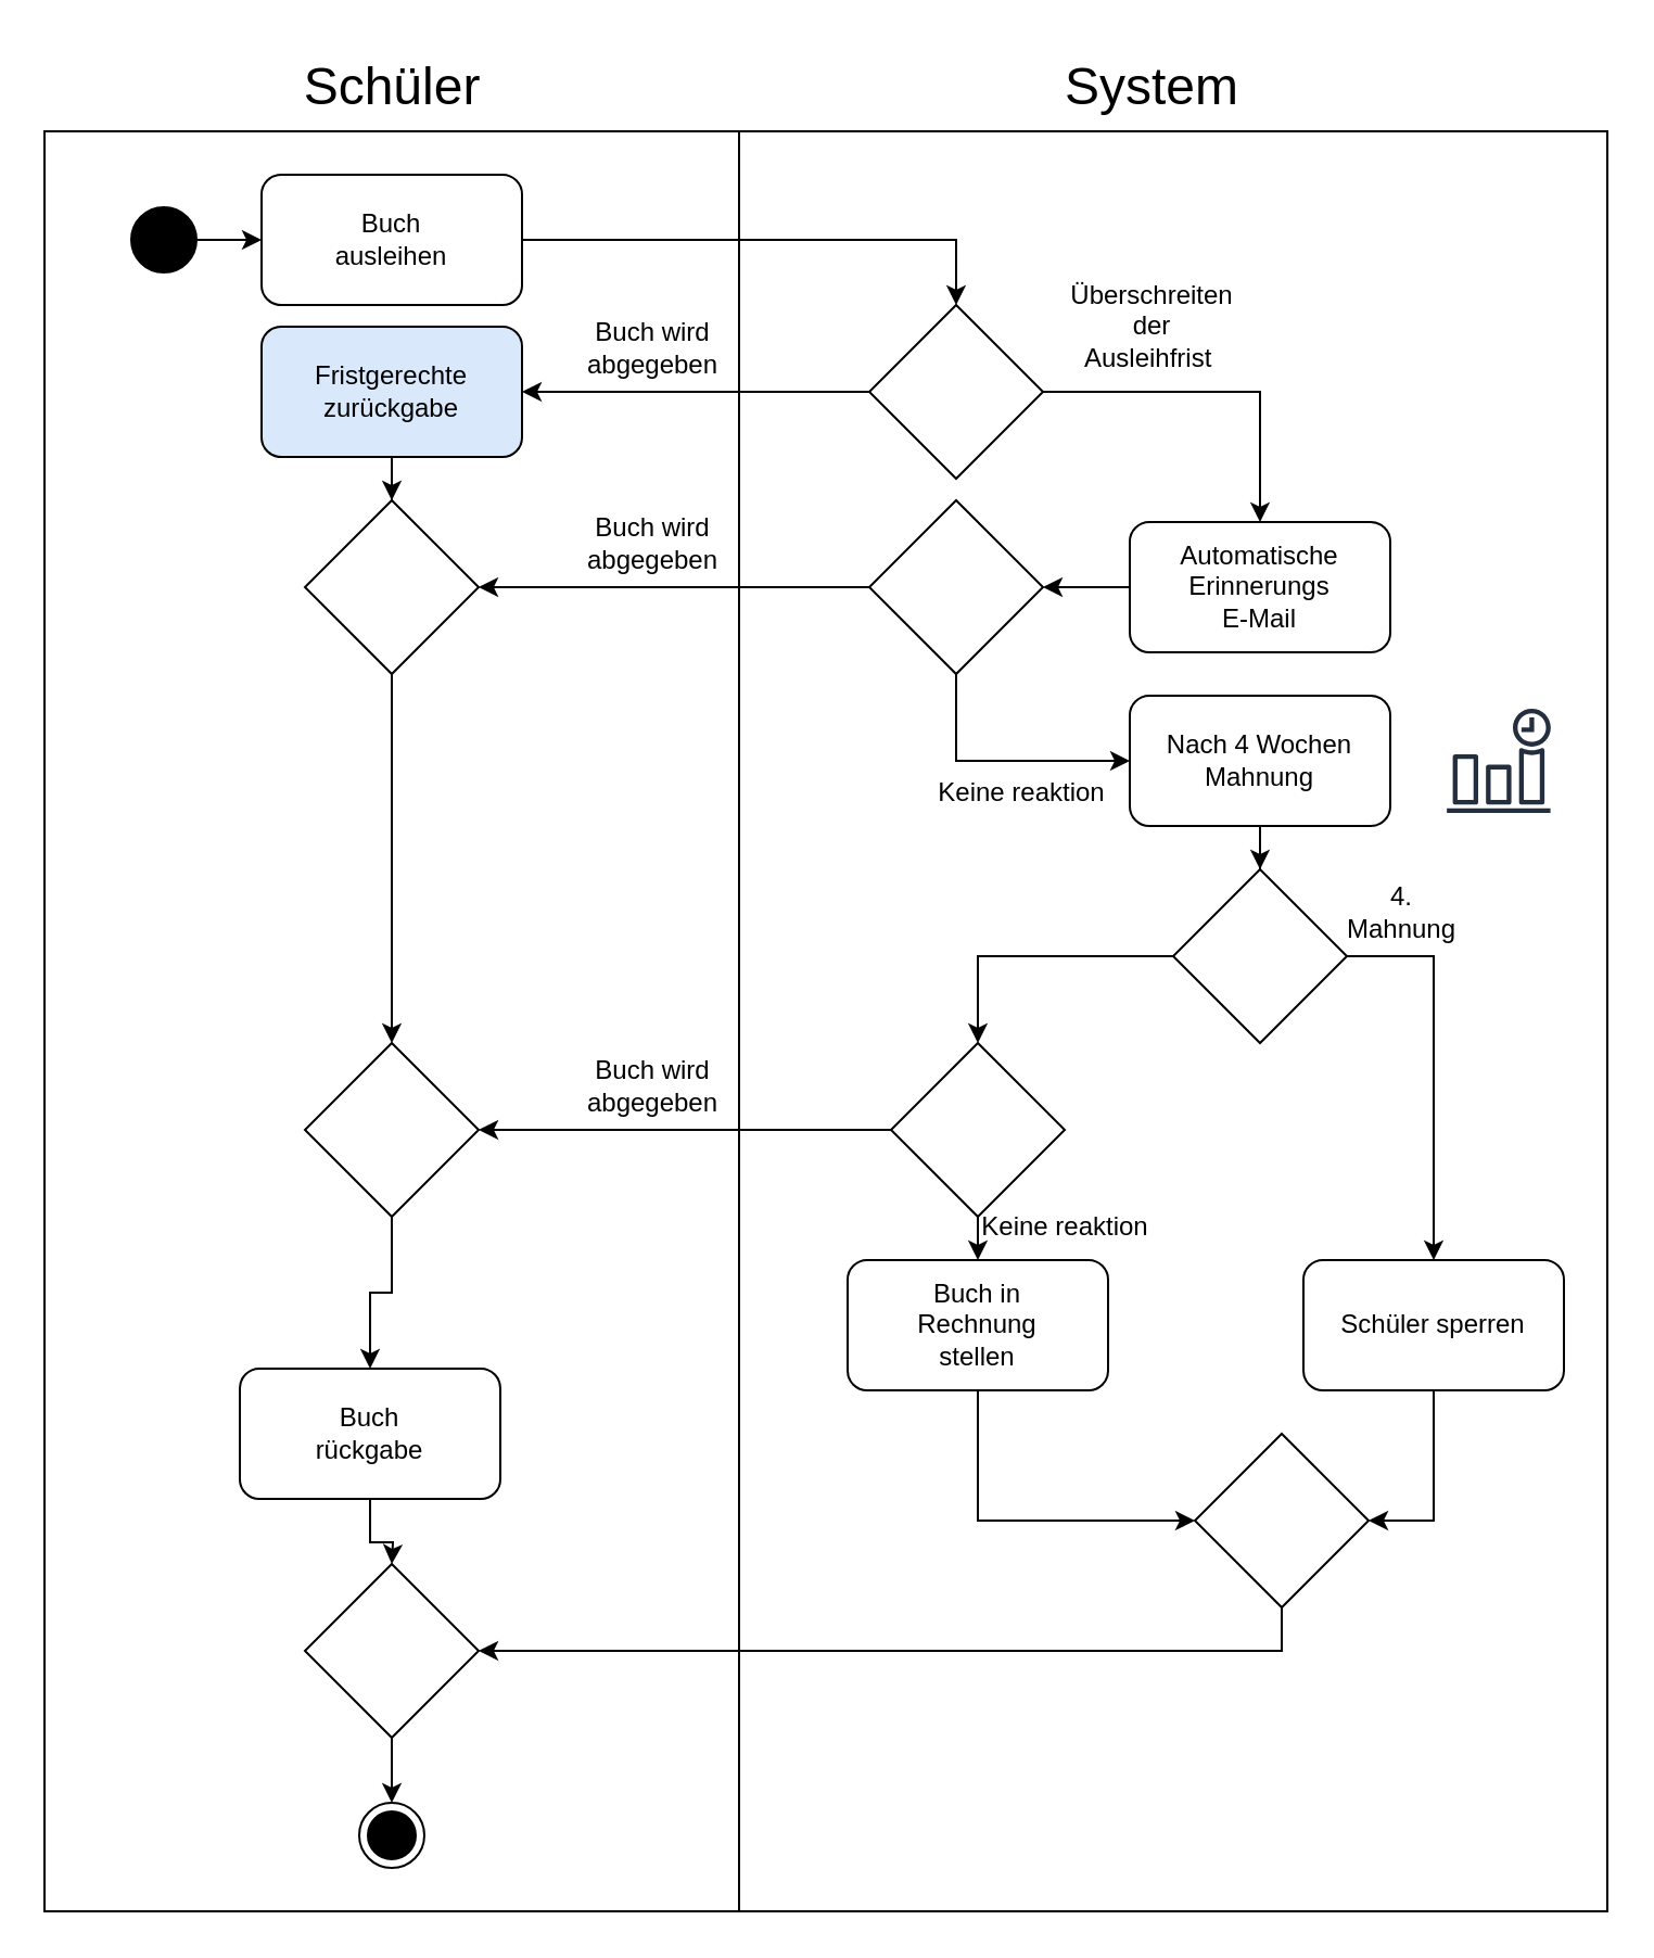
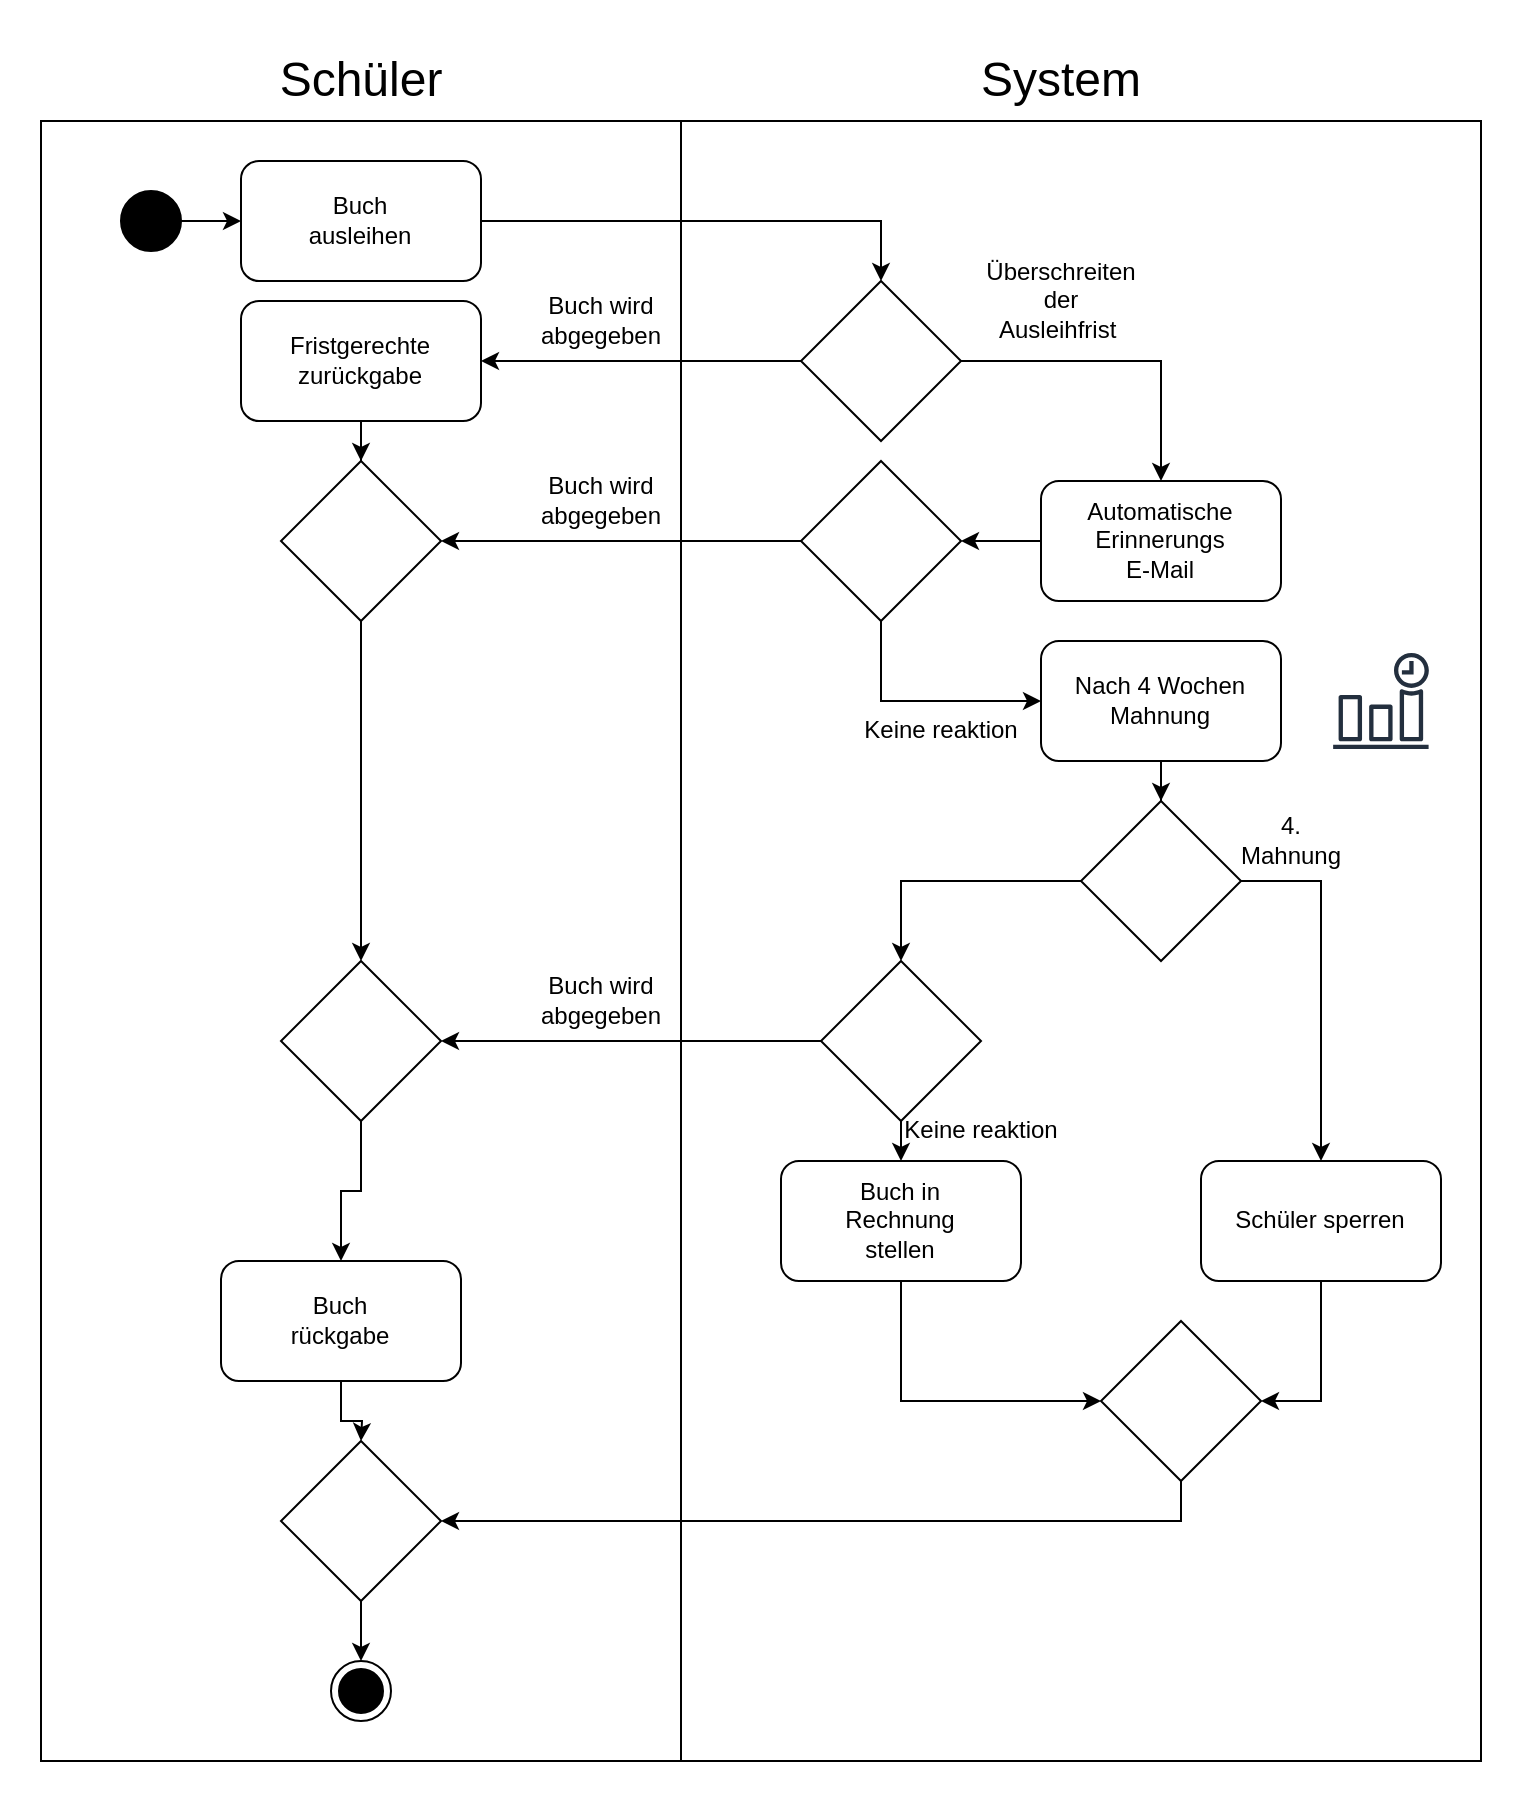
  <mxCell id="0" />
  <mxCell id="1" parent="0" />
  <mxCell id="2" value="" style="rounded=0;whiteSpace=wrap;html=1;connectable=0;" vertex="1" parent="1"><mxGeometry x="20" y="60" width="320" height="820" as="geometry" /></mxCell>
  <mxCell id="3" value="" style="rounded=0;whiteSpace=wrap;html=1;connectable=0;" vertex="1" parent="1"><mxGeometry x="340" y="60" width="400" height="820" as="geometry" /></mxCell>
  <mxCell id="4" value="&lt;font style=&quot;font-size: 24px;&quot;&gt;Schüler&lt;/font&gt;" style="text;html=1;align=center;verticalAlign=middle;resizable=0;points=[];autosize=1;strokeColor=none;fillColor=none;" vertex="1" parent="1"><mxGeometry x="130" y="20" width="100" height="40" as="geometry" /></mxCell>
  <mxCell id="5" value="&lt;font style=&quot;font-size: 24px;&quot;&gt;System&lt;/font&gt;" style="text;html=1;align=center;verticalAlign=middle;resizable=0;points=[];autosize=1;strokeColor=none;fillColor=none;" vertex="1" parent="1"><mxGeometry x="480" y="20" width="100" height="40" as="geometry" /></mxCell>
  <mxCell id="6" value="" style="edgeStyle=orthogonalEdgeStyle;rounded=0;orthogonalLoop=1;jettySize=auto;html=1;" edge="1" parent="1" source="7" target="9"><mxGeometry relative="1" as="geometry" /></mxCell>
  <mxCell id="7" value="" style="ellipse;fillColor=strokeColor;html=1;" vertex="1" parent="1"><mxGeometry x="60" y="95" width="30" height="30" as="geometry" /></mxCell>
  <mxCell id="8" style="edgeStyle=orthogonalEdgeStyle;rounded=0;orthogonalLoop=1;jettySize=auto;html=1;entryX=0.5;entryY=0;entryDx=0;entryDy=0;" edge="1" parent="1" source="9" target="28"><mxGeometry relative="1" as="geometry" /></mxCell>
  <mxCell id="9" value="Buch&lt;div&gt;ausleihen&lt;/div&gt;" style="rounded=1;whiteSpace=wrap;html=1;" vertex="1" parent="1"><mxGeometry x="120" y="80" width="120" height="60" as="geometry" /></mxCell>
  <mxCell id="10" style="edgeStyle=orthogonalEdgeStyle;rounded=0;orthogonalLoop=1;jettySize=auto;html=1;entryX=1;entryY=0.5;entryDx=0;entryDy=0;exitX=0;exitY=0.5;exitDx=0;exitDy=0;" edge="1" parent="1" source="30" target="32"><mxGeometry relative="1" as="geometry"><mxPoint x="396" y="270" as="sourcePoint" /><mxPoint x="250" y="270" as="targetPoint" /></mxGeometry></mxCell>
  <mxCell id="11" style="edgeStyle=orthogonalEdgeStyle;rounded=0;orthogonalLoop=1;jettySize=auto;html=1;entryX=1;entryY=0.5;entryDx=0;entryDy=0;" edge="1" parent="1" source="12" target="30"><mxGeometry relative="1" as="geometry" /></mxCell>
  <mxCell id="12" value="&lt;div&gt;Automatische&lt;/div&gt;Erinnerungs&lt;div&gt;E-Mail&lt;/div&gt;" style="rounded=1;whiteSpace=wrap;html=1;" vertex="1" parent="1"><mxGeometry x="520" y="240" width="120" height="60" as="geometry" /></mxCell>
  <mxCell id="13" value="" style="edgeStyle=orthogonalEdgeStyle;rounded=0;orthogonalLoop=1;jettySize=auto;html=1;" edge="1" parent="1" source="14" target="19"><mxGeometry relative="1" as="geometry" /></mxCell>
  <mxCell id="14" value="&lt;div&gt;Nach 4 Wochen&lt;/div&gt;Mahnung" style="rounded=1;whiteSpace=wrap;html=1;" vertex="1" parent="1"><mxGeometry x="520" y="320" width="120" height="60" as="geometry" /></mxCell>
  <mxCell id="15" style="edgeStyle=orthogonalEdgeStyle;rounded=0;orthogonalLoop=1;jettySize=auto;html=1;" edge="1" parent="1" source="16"><mxGeometry relative="1" as="geometry"><mxPoint x="180" y="720" as="targetPoint" /></mxGeometry></mxCell>
  <mxCell id="16" value="Buch&lt;div&gt;rückgabe&lt;/div&gt;" style="rounded=1;whiteSpace=wrap;html=1;" vertex="1" parent="1"><mxGeometry x="110" y="630" width="120" height="60" as="geometry" /></mxCell>
  <mxCell id="17" style="edgeStyle=orthogonalEdgeStyle;rounded=0;orthogonalLoop=1;jettySize=auto;html=1;entryX=0.5;entryY=0;entryDx=0;entryDy=0;exitX=1;exitY=0.5;exitDx=0;exitDy=0;" edge="1" parent="1" source="19" target="21"><mxGeometry relative="1" as="geometry"><mxPoint x="660" y="490" as="targetPoint" /></mxGeometry></mxCell>
  <mxCell id="18" style="edgeStyle=orthogonalEdgeStyle;rounded=0;orthogonalLoop=1;jettySize=auto;html=1;entryX=0.5;entryY=0;entryDx=0;entryDy=0;" edge="1" parent="1" source="19" target="37"><mxGeometry relative="1" as="geometry" /></mxCell>
  <mxCell id="19" value="" style="rhombus;whiteSpace=wrap;html=1;" vertex="1" parent="1"><mxGeometry x="540" y="400" width="80" height="80" as="geometry" /></mxCell>
  <mxCell id="20" style="edgeStyle=orthogonalEdgeStyle;rounded=0;orthogonalLoop=1;jettySize=auto;html=1;entryX=1;entryY=0.5;entryDx=0;entryDy=0;" edge="1" parent="1" source="21" target="39"><mxGeometry relative="1" as="geometry" /></mxCell>
  <mxCell id="21" value="&lt;div&gt;Schüler sperren&lt;/div&gt;" style="rounded=1;whiteSpace=wrap;html=1;" vertex="1" parent="1"><mxGeometry x="600" y="580" width="120" height="60" as="geometry" /></mxCell>
  <mxCell id="22" style="edgeStyle=orthogonalEdgeStyle;rounded=0;orthogonalLoop=1;jettySize=auto;html=1;entryX=0.5;entryY=0;entryDx=0;entryDy=0;" edge="1" parent="1" source="23" target="16"><mxGeometry relative="1" as="geometry" /></mxCell>
  <mxCell id="23" value="" style="rhombus;whiteSpace=wrap;html=1;" vertex="1" parent="1"><mxGeometry x="140" y="480" width="80" height="80" as="geometry" /></mxCell>
  <mxCell id="24" style="edgeStyle=orthogonalEdgeStyle;rounded=0;orthogonalLoop=1;jettySize=auto;html=1;entryX=0;entryY=0.5;entryDx=0;entryDy=0;exitX=0.5;exitY=1;exitDx=0;exitDy=0;" edge="1" parent="1" source="25" target="39"><mxGeometry relative="1" as="geometry"><Array as="points"><mxPoint x="450" y="700" /></Array></mxGeometry></mxCell>
  <mxCell id="25" value="&lt;div&gt;&lt;span style=&quot;background-color: transparent; color: light-dark(rgb(0, 0, 0), rgb(255, 255, 255));&quot;&gt;Buch in&lt;/span&gt;&lt;/div&gt;&lt;div&gt;Rechnung&lt;/div&gt;&lt;div&gt;stellen&lt;/div&gt;" style="rounded=1;whiteSpace=wrap;html=1;" vertex="1" parent="1"><mxGeometry x="390" y="580" width="120" height="60" as="geometry" /></mxCell>
  <mxCell id="26" style="edgeStyle=orthogonalEdgeStyle;rounded=0;orthogonalLoop=1;jettySize=auto;html=1;entryX=0.5;entryY=0;entryDx=0;entryDy=0;" edge="1" parent="1" source="28" target="12"><mxGeometry relative="1" as="geometry"><mxPoint x="580" y="240" as="targetPoint" /></mxGeometry></mxCell>
  <mxCell id="27" style="edgeStyle=orthogonalEdgeStyle;rounded=0;orthogonalLoop=1;jettySize=auto;html=1;entryX=1;entryY=0.5;entryDx=0;entryDy=0;" edge="1" parent="1" source="28" target="34"><mxGeometry relative="1" as="geometry" /></mxCell>
  <mxCell id="28" value="" style="rhombus;whiteSpace=wrap;html=1;" vertex="1" parent="1"><mxGeometry x="400" y="140" width="80" height="80" as="geometry" /></mxCell>
  <mxCell id="29" style="edgeStyle=orthogonalEdgeStyle;rounded=0;orthogonalLoop=1;jettySize=auto;html=1;entryX=0;entryY=0.5;entryDx=0;entryDy=0;exitX=0.5;exitY=1;exitDx=0;exitDy=0;" edge="1" parent="1" source="30" target="14"><mxGeometry relative="1" as="geometry" /></mxCell>
  <mxCell id="30" value="" style="rhombus;whiteSpace=wrap;html=1;" vertex="1" parent="1"><mxGeometry x="400" y="230" width="80" height="80" as="geometry" /></mxCell>
  <mxCell id="31" style="edgeStyle=orthogonalEdgeStyle;rounded=0;orthogonalLoop=1;jettySize=auto;html=1;entryX=0.5;entryY=0;entryDx=0;entryDy=0;" edge="1" parent="1" source="32" target="23"><mxGeometry relative="1" as="geometry" /></mxCell>
  <mxCell id="32" value="" style="rhombus;whiteSpace=wrap;html=1;" vertex="1" parent="1"><mxGeometry x="140" y="230" width="80" height="80" as="geometry" /></mxCell>
  <mxCell id="33" value="" style="edgeStyle=orthogonalEdgeStyle;rounded=0;orthogonalLoop=1;jettySize=auto;html=1;" edge="1" parent="1" source="34" target="32"><mxGeometry relative="1" as="geometry" /></mxCell>
- <mxCell id="34" value="&lt;span style=&quot;background-color: transparent; color: light-dark(rgb(0, 0, 0), rgb(255, 255, 255));&quot;&gt;Fristgerechte&lt;/span&gt;&lt;div&gt;&lt;span style=&quot;background-color: transparent; color: light-dark(rgb(0, 0, 0), rgb(255, 255, 255));&quot;&gt;zurückgabe&lt;/span&gt;&lt;/div&gt;" style="rounded=1;whiteSpace=wrap;html=1;fillColor=#dae8fc;" vertex="1" parent="1"><mxGeometry x="120" y="150" width="120" height="60" as="geometry" /></mxCell>
+ <mxCell id="34" value="&lt;span style=&quot;background-color: transparent; color: light-dark(rgb(0, 0, 0), rgb(255, 255, 255));&quot;&gt;Fristgerechte&lt;/span&gt;&lt;div&gt;&lt;span style=&quot;background-color: transparent; color: light-dark(rgb(0, 0, 0), rgb(255, 255, 255));&quot;&gt;zurückgabe&lt;/span&gt;&lt;/div&gt;" style="rounded=1;whiteSpace=wrap;html=1;" vertex="1" parent="1"><mxGeometry x="120" y="150" width="120" height="60" as="geometry" /></mxCell>
  <mxCell id="35" style="edgeStyle=orthogonalEdgeStyle;rounded=0;orthogonalLoop=1;jettySize=auto;html=1;" edge="1" parent="1" source="37"><mxGeometry relative="1" as="geometry"><mxPoint x="220" y="520" as="targetPoint" /></mxGeometry></mxCell>
  <mxCell id="36" style="edgeStyle=orthogonalEdgeStyle;rounded=0;orthogonalLoop=1;jettySize=auto;html=1;entryX=0.5;entryY=0;entryDx=0;entryDy=0;exitX=0.5;exitY=1;exitDx=0;exitDy=0;" edge="1" parent="1" source="37" target="25"><mxGeometry relative="1" as="geometry" /></mxCell>
  <mxCell id="37" value="" style="rhombus;whiteSpace=wrap;html=1;" vertex="1" parent="1"><mxGeometry x="410" y="480" width="80" height="80" as="geometry" /></mxCell>
  <mxCell id="38" style="edgeStyle=orthogonalEdgeStyle;rounded=0;orthogonalLoop=1;jettySize=auto;html=1;entryX=1;entryY=0.5;entryDx=0;entryDy=0;exitX=0.5;exitY=1;exitDx=0;exitDy=0;" edge="1" parent="1" source="39" target="43"><mxGeometry relative="1" as="geometry" /></mxCell>
  <mxCell id="39" value="" style="rhombus;whiteSpace=wrap;html=1;" vertex="1" parent="1"><mxGeometry x="550" y="660" width="80" height="80" as="geometry" /></mxCell>
  <mxCell id="40" value="Buch wird&lt;div&gt;abgegeben&lt;/div&gt;" style="text;html=1;align=center;verticalAlign=middle;resizable=0;points=[];autosize=1;strokeColor=none;fillColor=none;" vertex="1" parent="1"><mxGeometry x="260" y="230" width="80" height="40" as="geometry" /></mxCell>
  <mxCell id="41" value="Buch wird&lt;div&gt;abgegeben&lt;/div&gt;" style="text;html=1;align=center;verticalAlign=middle;resizable=0;points=[];autosize=1;strokeColor=none;fillColor=none;" vertex="1" parent="1"><mxGeometry x="260" y="480" width="80" height="40" as="geometry" /></mxCell>
  <mxCell id="42" style="edgeStyle=orthogonalEdgeStyle;rounded=0;orthogonalLoop=1;jettySize=auto;html=1;entryX=0.5;entryY=0;entryDx=0;entryDy=0;" edge="1" parent="1" source="43" target="44"><mxGeometry relative="1" as="geometry" /></mxCell>
  <mxCell id="43" value="" style="rhombus;whiteSpace=wrap;html=1;" vertex="1" parent="1"><mxGeometry x="140" y="720" width="80" height="80" as="geometry" /></mxCell>
  <mxCell id="44" value="" style="ellipse;html=1;shape=endState;fillColor=strokeColor;" vertex="1" parent="1"><mxGeometry x="165" y="830" width="30" height="30" as="geometry" /></mxCell>
  <mxCell id="45" value="Buch wird&lt;div&gt;abgegeben&lt;/div&gt;" style="text;html=1;align=center;verticalAlign=middle;resizable=0;points=[];autosize=1;strokeColor=none;fillColor=none;" vertex="1" parent="1"><mxGeometry x="260" y="140" width="80" height="40" as="geometry" /></mxCell>
  <mxCell id="46" value="Keine reaktion" style="text;html=1;align=center;verticalAlign=middle;resizable=0;points=[];autosize=1;strokeColor=none;fillColor=none;" vertex="1" parent="1"><mxGeometry x="440" y="550" width="100" height="30" as="geometry" /></mxCell>
  <mxCell id="47" value="&lt;span style=&quot;text-wrap-mode: wrap;&quot;&gt;4.&lt;/span&gt;&lt;div style=&quot;text-wrap-mode: wrap;&quot;&gt;Mahnung&lt;/div&gt;" style="text;html=1;align=center;verticalAlign=middle;resizable=0;points=[];autosize=1;strokeColor=none;fillColor=none;" vertex="1" parent="1"><mxGeometry x="610" y="400" width="70" height="40" as="geometry" /></mxCell>
  <mxCell id="48" value="&lt;span style=&quot;text-wrap-mode: wrap;&quot;&gt;Überschreiten&lt;/span&gt;&lt;br style=&quot;text-wrap-mode: wrap;&quot;&gt;&lt;div style=&quot;text-wrap-mode: wrap;&quot;&gt;der&lt;/div&gt;&lt;div style=&quot;text-wrap-mode: wrap;&quot;&gt;&lt;span style=&quot;text-wrap-mode: nowrap;&quot;&gt;Ausleihfrist&amp;nbsp;&lt;/span&gt;&lt;/div&gt;" style="text;html=1;align=center;verticalAlign=middle;resizable=0;points=[];autosize=1;strokeColor=none;fillColor=none;" vertex="1" parent="1"><mxGeometry x="480" y="120" width="100" height="60" as="geometry" /></mxCell>
  <mxCell id="49" value="Keine reaktion" style="text;html=1;align=center;verticalAlign=middle;resizable=0;points=[];autosize=1;strokeColor=none;fillColor=none;" vertex="1" parent="1"><mxGeometry x="420" y="350" width="100" height="30" as="geometry" /></mxCell>
  <mxCell id="50" value="" style="sketch=0;outlineConnect=0;fontColor=#232F3E;gradientColor=none;strokeColor=#232F3E;fillColor=#ffffff;dashed=0;verticalLabelPosition=bottom;verticalAlign=top;align=center;html=1;fontSize=12;fontStyle=0;aspect=fixed;shape=mxgraph.aws4.resourceIcon;resIcon=mxgraph.aws4.event_time_based;" vertex="1" parent="1"><mxGeometry x="660" y="320" width="60" height="60" as="geometry" /></mxCell>
